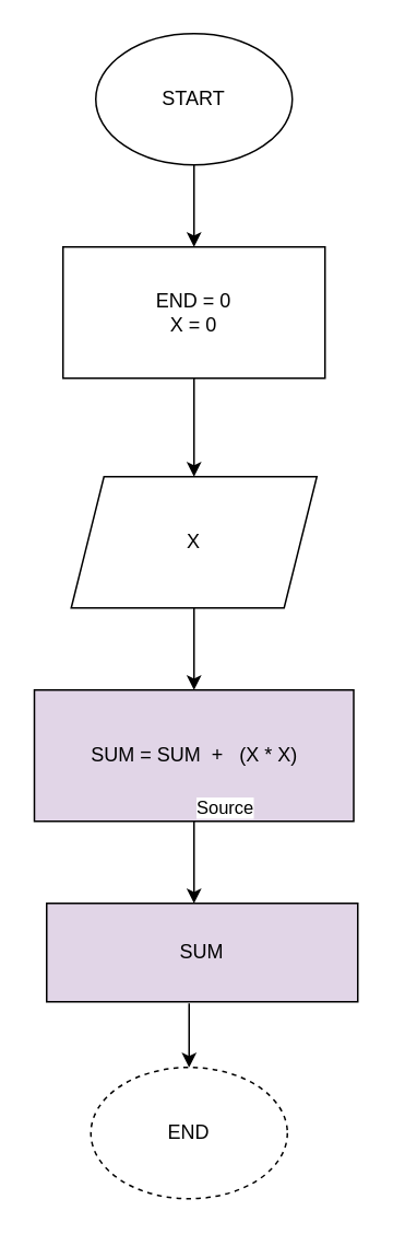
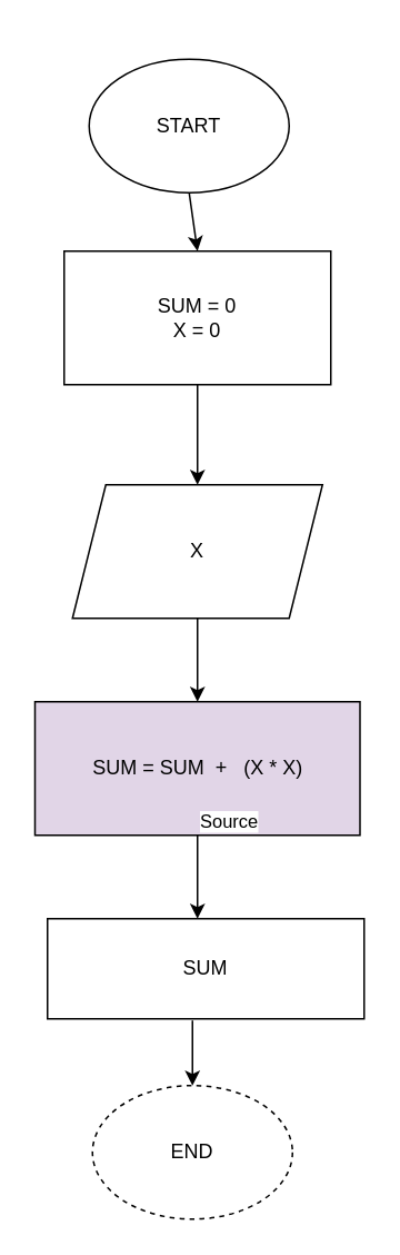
  <mxCell id="0" />
  <mxCell id="1" parent="0" />
- <mxCell id="2" value="START" style="ellipse;whiteSpace=wrap;html=1;" vertex="1" parent="1"><mxGeometry x="58" y="20" width="120" height="80" as="geometry" /></mxCell>
+ <mxCell id="2" value="START" style="ellipse;whiteSpace=wrap;html=1;" vertex="1" parent="1"><mxGeometry x="53" y="35" width="120" height="80" as="geometry" /></mxCell>
  <mxCell id="3" value="" style="endArrow=classic;html=1;rounded=0;exitX=0.5;exitY=1;exitDx=0;exitDy=0;" edge="1" parent="1" source="2"><mxGeometry width="50" height="50" relative="1" as="geometry"><mxPoint x="108" y="190" as="sourcePoint" /><mxPoint x="118" y="150" as="targetPoint" /><Array as="points" /></mxGeometry></mxCell>
- <mxCell id="4" value="END = 0&lt;br&gt;X = 0" style="rounded=0;whiteSpace=wrap;html=1;" vertex="1" parent="1"><mxGeometry x="38" y="150" width="160" height="80" as="geometry" /></mxCell>
+ <mxCell id="4" value="SUM = 0&lt;br&gt;X = 0" style="rounded=0;whiteSpace=wrap;html=1;" vertex="1" parent="1"><mxGeometry x="38" y="150" width="160" height="80" as="geometry" /></mxCell>
  <mxCell id="5" value="" style="endArrow=classic;html=1;rounded=0;exitX=0.5;exitY=1;exitDx=0;exitDy=0;" edge="1" parent="1" source="4"><mxGeometry relative="1" as="geometry"><mxPoint x="78" y="390" as="sourcePoint" /><mxPoint x="118" y="290" as="targetPoint" /></mxGeometry></mxCell>
  <mxCell id="6" style="edgeStyle=orthogonalEdgeStyle;rounded=0;orthogonalLoop=1;jettySize=auto;html=1;exitX=0.5;exitY=1;exitDx=0;exitDy=0;" edge="1" parent="1" source="7"><mxGeometry relative="1" as="geometry"><mxPoint x="118" y="420" as="targetPoint" /></mxGeometry></mxCell>
  <mxCell id="7" value="X" style="shape=parallelogram;perimeter=parallelogramPerimeter;whiteSpace=wrap;html=1;fixedSize=1;" vertex="1" parent="1"><mxGeometry x="43" y="290" width="150" height="80" as="geometry" /></mxCell>
  <mxCell id="8" value="SUM = SUM &amp;nbsp;+ &amp;nbsp; (X * X)" style="rounded=0;whiteSpace=wrap;html=1;fillColor=#e1d5e7;" vertex="1" parent="1"><mxGeometry x="20.5" y="420" width="195" height="80" as="geometry" /></mxCell>
  <mxCell id="9" value="&lt;br&gt;" style="endArrow=classic;html=1;rounded=0;exitX=0.5;exitY=1;exitDx=0;exitDy=0;" edge="1" parent="1" source="8"><mxGeometry relative="1" as="geometry"><mxPoint x="43" y="560" as="sourcePoint" /><mxPoint x="118" y="550" as="targetPoint" /></mxGeometry></mxCell>
  <mxCell id="10" value="Source" style="edgeLabel;resizable=0;html=1;align=left;verticalAlign=bottom;" connectable="0" vertex="1" parent="9"><mxGeometry x="-1" relative="1" as="geometry" /></mxCell>
- <mxCell id="11" value="SUM&lt;br&gt;" style="rounded=0;whiteSpace=wrap;html=1;fillColor=#e1d5e7;" vertex="1" parent="1"><mxGeometry x="28" y="550" width="190" height="60" as="geometry" /></mxCell>
+ <mxCell id="11" value="SUM&lt;br&gt;" style="rounded=0;whiteSpace=wrap;html=1;" vertex="1" parent="1"><mxGeometry x="28" y="550" width="190" height="60" as="geometry" /></mxCell>
  <mxCell id="12" value="" style="endArrow=classic;html=1;rounded=0;exitX=0.458;exitY=1.05;exitDx=0;exitDy=0;exitPerimeter=0;" edge="1" parent="1" target="13"><mxGeometry relative="1" as="geometry"><mxPoint x="115.02" y="611" as="sourcePoint" /><mxPoint x="115" y="658" as="targetPoint" /></mxGeometry></mxCell>
  <mxCell id="13" value="END" style="ellipse;whiteSpace=wrap;html=1;dashed=1;" vertex="1" parent="1"><mxGeometry x="55" y="650" width="120" height="80" as="geometry" /></mxCell>
